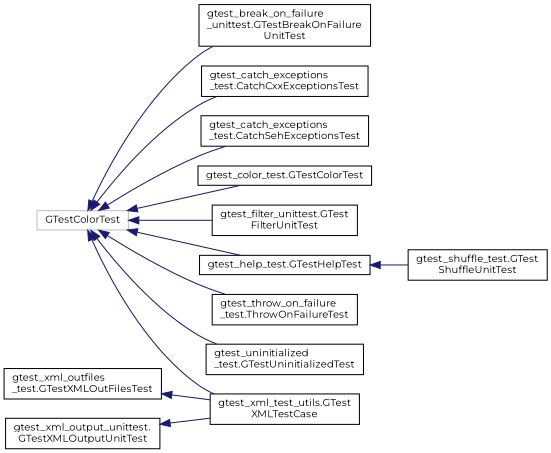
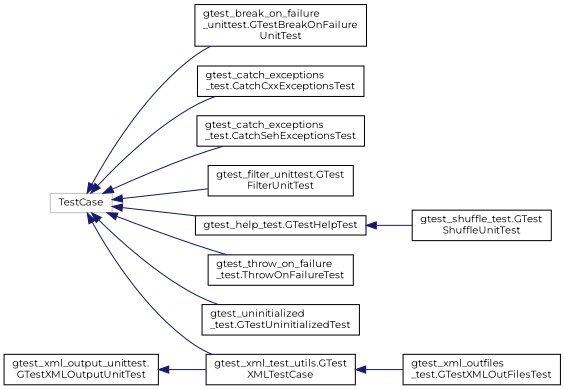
  digraph {
    fontname=Montserrat
    rankdir=LR
    node [color=black fillcolor=white fontname=Montserrat fontsize=10 shape=record style=filled]
    edge [color=midnightblue dir=back fontname=Montserrat fontsize=10 labelfontname=Helvetica labelfontsize=10 style=solid]
-   n1 [color=grey75 height=0.2 label=GTestColorTest width=0.4]
+   n1 [color=grey75 height=0.2 label=TestCase width=0.4]
    n2 [height=0.2 label="gtest_break_on_failure\l_unittest.GTestBreakOnFailure\lUnitTest" width=0.4]
    n3 [height=0.2 label="gtest_catch_exceptions\l_test.CatchCxxExceptionsTest" width=0.4]
    n4 [height=0.2 label="gtest_catch_exceptions\l_test.CatchSehExceptionsTest" width=0.4]
-   n5 [height=0.2 label="gtest_color_test.GTestColorTest" width=0.4]
    n6 [height=0.2 label="gtest_filter_unittest.GTest\lFilterUnitTest" width=0.4]
    n7 [height=0.2 label="gtest_help_test.GTestHelpTest" width=0.4]
    n8 [height=0.2 label="gtest_throw_on_failure\l_test.ThrowOnFailureTest" width=0.4]
    n9 [height=0.2 label="gtest_uninitialized\l_test.GTestUninitializedTest" width=0.4]
    n10 [height=0.2 label="gtest_xml_test_utils.GTest\lXMLTestCase" width=0.4]
    n11 [height=0.2 label="gtest_shuffle_test.GTest\lShuffleUnitTest" width=0.4]
    n12 [height=0.2 label="gtest_xml_outfiles\l_test.GTestXMLOutFilesTest" width=0.4]
    n13 [height=0.2 label="gtest_xml_output_unittest.\lGTestXMLOutputUnitTest" width=0.4]
    n1 -> n2
    n1 -> n3
    n1 -> n4
-   n1 -> n5
    n1 -> n6
    n1 -> n7
    n1 -> n8
    n1 -> n9
    n1 -> n10
    n7 -> n11
-   n12 -> n10
+   n10 -> n12
    n13 -> n10
  }
